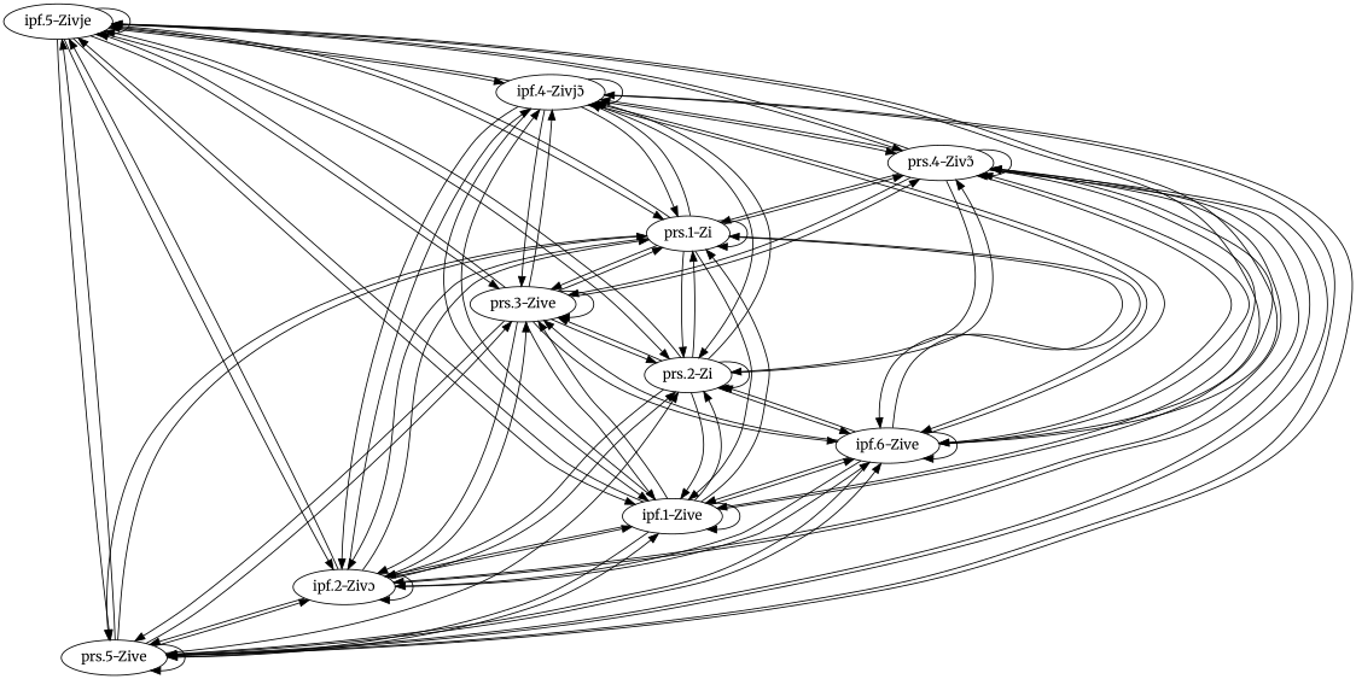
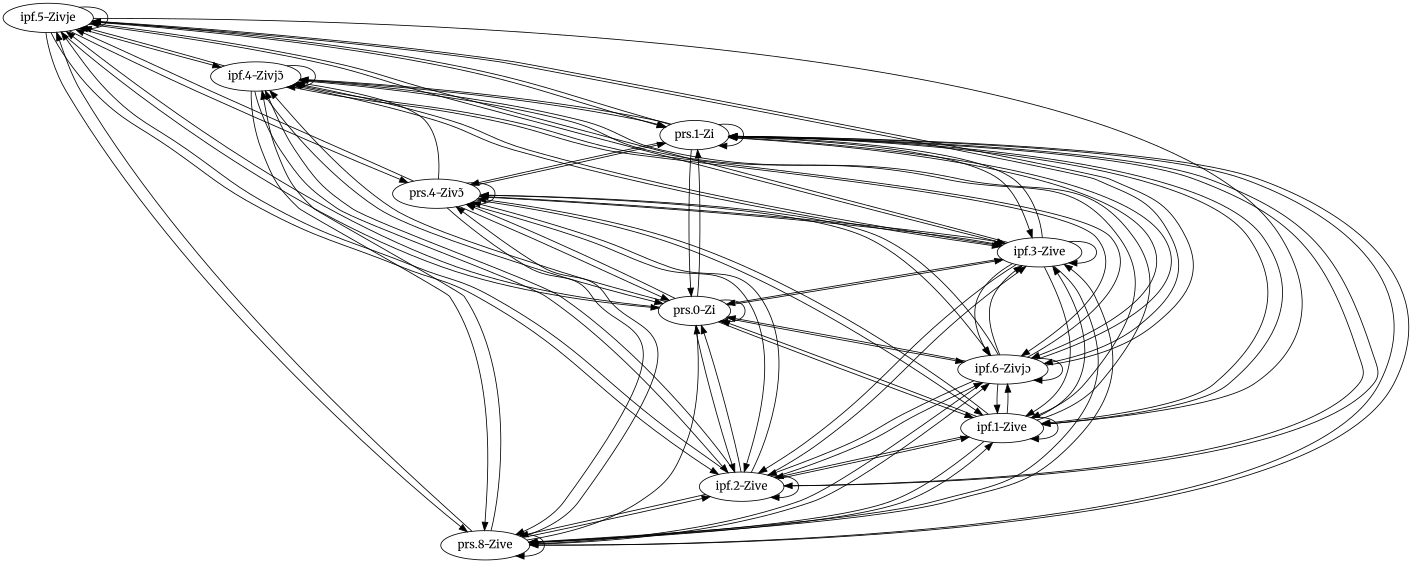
  digraph {
    fontname=Merriweather
    node [fontname=Merriweather tense=ipf weight=0.03]
    edge [fontname=Merriweather weight=0.03]
    n1 [cell="ipf.5" label="ipf.5-Zivje"]
    n2 [cell="ipf.4" label="ipf.4-Zivjɔ̃"]
-   n3 [cell="prs.5" label="prs.5-Zive" tense=prs]
-   n4 [cell="ipf.2" label="ipf.2-Zivɔ"]
+   n3 [cell="prs.5" label="prs.8-Zive" tense=prs]
+   n4 [cell="ipf.2" label="ipf.2-Zive"]
    n5 [cell="ipf.1" label="ipf.1-Zive"]
-   n6 [cell="ipf.6" label="ipf.6-Zive"]
-   n7 [cell="prs.2" label="prs.2-Zi" tense=prs weight=1.0]
-   n8 [cell="ipf.3" label="prs.3-Zive"]
+   n6 [cell="ipf.6" label="ipf.6-Zivjɔ"]
+   n7 [cell="prs.2" label="prs.0-Zi" tense=prs weight=1.0]
+   n8 [cell="ipf.3" label="ipf.3-Zive"]
    n9 [cell="prs.3" label="prs.1-Zi" tense=prs weight=1.0]
    n10 [cell="prs.4" label="prs.4-Zivɔ̃" tense=prs]
    n1 -> n1
    n1 -> n2
    n1 -> n3 [weight=0.0276]
    n1 -> n4 [weight=0.0276]
    n1 -> n5 [weight=0.0276]
    n1 -> n6 [weight=0.0276]
    n1 -> n7 [weight=0.24]
    n1 -> n8 [weight=0.0276]
    n1 -> n9 [weight=0.24]
    n1 -> n10 [weight=0.0276]
    n2 -> n1
    n2 -> n2
    n2 -> n3 [weight=0.0276]
    n2 -> n4 [weight=0.0276]
    n2 -> n5 [weight=0.0276]
    n2 -> n6 [weight=0.0276]
    n2 -> n7 [weight=0.24]
    n2 -> n8 [weight=0.0276]
    n2 -> n9 [weight=0.24]
-   n2 -> n10 [weight=0.0276]
    n3 -> n1
    n3 -> n2
    n3 -> n3
    n3 -> n4
    n3 -> n5
    n3 -> n6
    n3 -> n7 [weight=0.24]
    n3 -> n8
    n3 -> n9 [weight=0.24]
    n3 -> n10
    n4 -> n1
    n4 -> n2
    n4 -> n3
    n4 -> n4
    n4 -> n5
    n4 -> n6
    n4 -> n7 [weight=0.24]
    n4 -> n8
    n4 -> n9 [weight=0.24]
    n4 -> n10
-   n5 -> n1
    n5 -> n2
    n5 -> n3
    n5 -> n4
    n5 -> n5
    n5 -> n6
    n5 -> n7 [weight=0.24]
    n5 -> n8
    n5 -> n9 [weight=0.24]
    n5 -> n10
    n6 -> n1
    n6 -> n2
    n6 -> n3
    n6 -> n4
    n6 -> n5
    n6 -> n6
    n6 -> n7 [weight=0.24]
    n6 -> n8
    n6 -> n9 [weight=0.24]
    n6 -> n10
    n7 -> n1 [weight=0.0009]
    n7 -> n2 [weight=0.0009]
    n7 -> n4 [weight=0.0009]
    n7 -> n5 [weight=0.0009]
    n7 -> n6 [weight=0.0009]
    n7 -> n7 [weight=1.0]
    n7 -> n8 [weight=0.0009]
    n7 -> n9 [weight=1.0]
    n7 -> n10 [weight=0.0009]
    n8 -> n1
    n8 -> n2
    n8 -> n3
    n8 -> n4
    n8 -> n5
    n8 -> n6
    n8 -> n7 [weight=0.24]
    n8 -> n8
    n8 -> n9 [weight=0.24]
    n8 -> n10
    n9 -> n1 [weight=0.0009]
    n9 -> n2 [weight=0.0009]
    n9 -> n3 [weight=0.0009]
    n9 -> n4 [weight=0.0009]
    n9 -> n5 [weight=0.0009]
    n9 -> n6 [weight=0.0009]
    n9 -> n7 [weight=1.0]
    n9 -> n8 [weight=0.0009]
    n9 -> n9 [weight=1.0]
    n9 -> n10 [weight=0.0009]
    n10 -> n1
    n10 -> n2
    n10 -> n3
    n10 -> n4
    n10 -> n5
    n10 -> n6
    n10 -> n7 [weight=0.24]
    n10 -> n8
    n10 -> n9 [weight=0.24]
    n10 -> n10
  }
